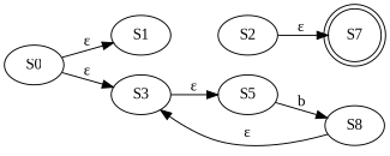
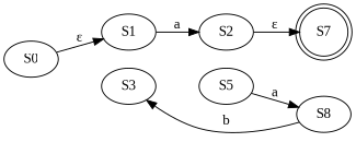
  digraph {
    fontname="Liberation Serif"
    rankdir=LR
    node [fontname="Liberation Serif"]
    edge [fontname="Liberation Serif"]
    S0
    S1
    S3
    S2
    S5
    S7 [shape=doublecircle]
    n7 [label=S8]
    S0 -> S1 [label="ε"]
-   S0 -> S3 [label="ε"]
-   S3 -> S5 [label="ε"]
+   S1 -> S2 [label=a]
    S2 -> S7 [label="ε"]
-   S5 -> n7 [label=b]
-   n7 -> S3 [label="ε"]
+   S5 -> n7 [label=a]
+   n7 -> S3 [label=b]
  }
